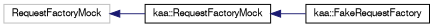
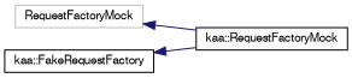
  digraph {
    rankdir=LR
    node [color=black fontname=FreeSans fontsize=10 shape=record]
    edge [color=midnightblue dir=back fontname=FreeSans fontsize=10 labelfontname=FreeSans labelfontsize=10 style=solid]
    n1 [color=grey75 height=0.2 label=RequestFactoryMock width=0.4]
    n2 [height=0.2 label="kaa::RequestFactoryMock" width=0.4]
    n3 [height=0.2 label="kaa::FakeRequestFactory" width=0.4]
    n1 -> n2
-   n2 -> n3
+   n3 -> n2
  }
